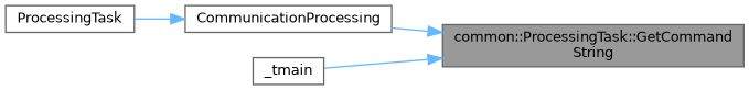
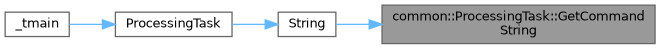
  digraph {
    rankdir=RL
    node [color=grey40 fillcolor=white fontname=Helvetica fontsize=10 shape=box style=filled]
    edge [color=steelblue1 dir=back fontname=Helvetica fontsize=10 labelfontname=Helvetica labelfontsize=10 style=solid]
    n1 [color=gray40 fillcolor=grey60 fontcolor=black height=0.2 label="common::ProcessingTask::GetCommand\lString" width=0.4]
-   n2 [height=0.2 label=CommunicationProcessing width=0.4]
+   n2 [height=0.2 label=String width=0.4]
    n3 [height=0.2 label=ProcessingTask width=0.4]
    n4 [height=0.2 label=_tmain width=0.4]
    n1 -> n2
    n2 -> n3
-   n1 -> n4
+   n3 -> n4
  }
